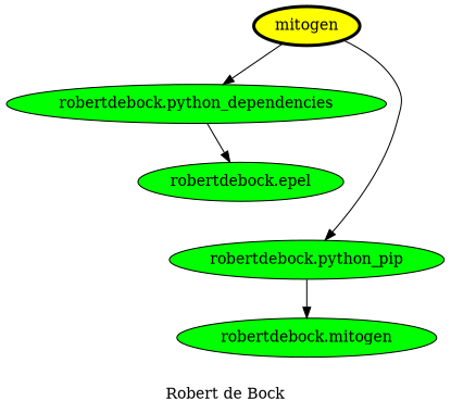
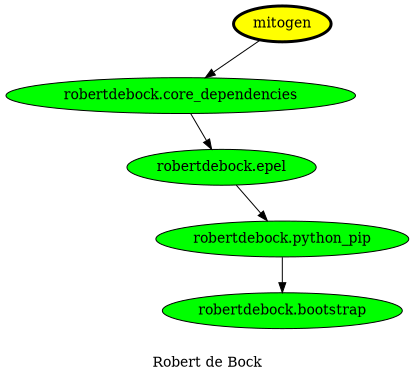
  digraph {
    label="Robert de Bock"
    node [fillcolor=green style=filled]
    mitogen [fillcolor=yellow penwidth=3]
-   "robertdebock.core_dependencies" [label="robertdebock.python_dependencies"]
+   "robertdebock.core_dependencies"
    "robertdebock.python_pip"
    "robertdebock.epel"
-   "robertdebock.bootstrap" [label="robertdebock.mitogen"]
+   "robertdebock.bootstrap"
    mitogen -> "robertdebock.core_dependencies"
-   mitogen -> "robertdebock.python_pip"
+   "robertdebock.epel" -> "robertdebock.python_pip"
    "robertdebock.core_dependencies" -> "robertdebock.epel"
    "robertdebock.python_pip" -> "robertdebock.bootstrap"
  }
